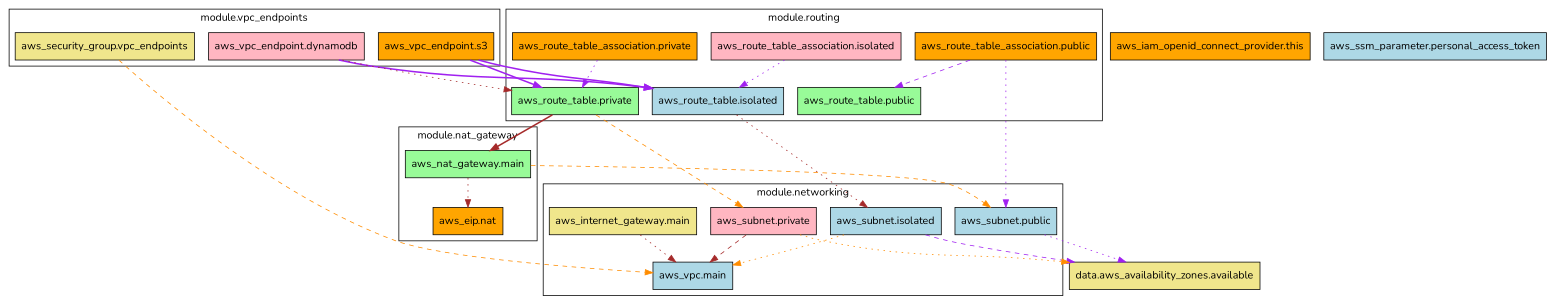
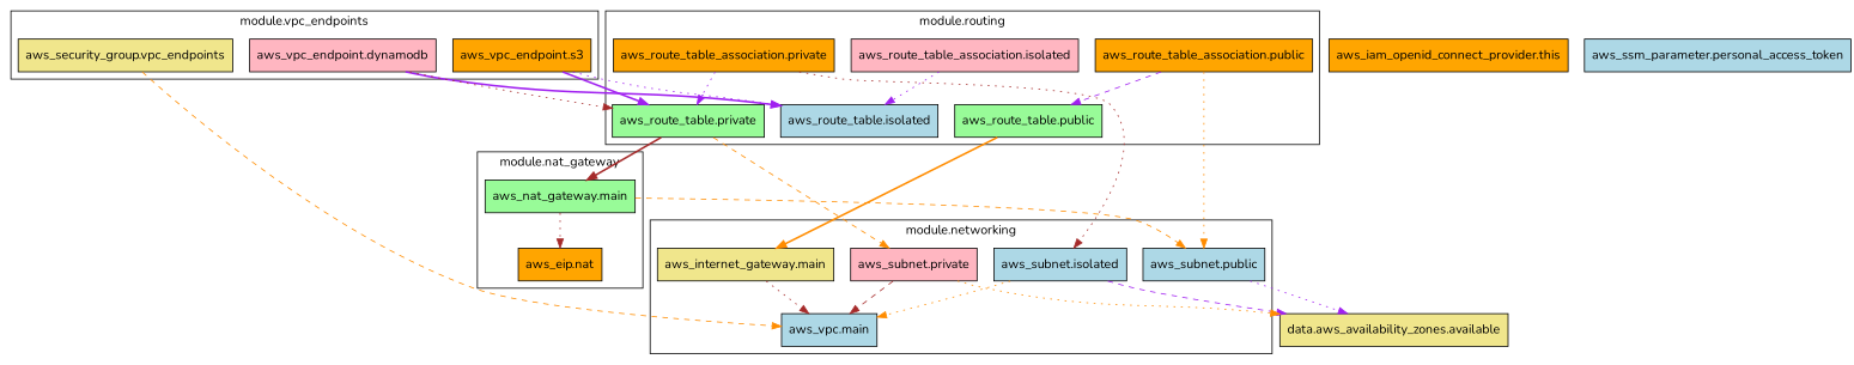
  digraph {
    fontname=Nunito
    rankdir=TB
    node [fillcolor=orange fontname=Nunito shape=rect style=filled]
    edge [color=purple fontname=Nunito style=dotted]
    n1 [label="aws_eip.nat"]
    n2 [fillcolor=palegreen label="aws_nat_gateway.main"]
    n3 [fillcolor=khaki label="aws_internet_gateway.main"]
    n4 [fillcolor=lightblue label="aws_subnet.isolated"]
    n5 [fillcolor=lightpink label="aws_subnet.private"]
    n6 [fillcolor=lightblue label="aws_subnet.public"]
    n7 [fillcolor=lightblue label="aws_vpc.main"]
    n8 [fillcolor=lightblue label="aws_route_table.isolated"]
    n9 [fillcolor=palegreen label="aws_route_table.private"]
    n10 [fillcolor=palegreen label="aws_route_table.public"]
    n11 [fillcolor=lightpink label="aws_route_table_association.isolated"]
    n12 [label="aws_route_table_association.private"]
    n13 [label="aws_route_table_association.public"]
    n14 [fillcolor=khaki label="aws_security_group.vpc_endpoints"]
    n15 [fillcolor=lightpink label="aws_vpc_endpoint.dynamodb"]
    n16 [label="aws_vpc_endpoint.s3"]
    n17 [fillcolor=khaki label="data.aws_availability_zones.available"]
    n18 [label="aws_iam_openid_connect_provider.this"]
    n19 [fillcolor=lightblue label="aws_ssm_parameter.personal_access_token"]
    subgraph cluster_1 {
      label="module.nat_gateway"
      n1
      n2
    }
    subgraph cluster_2 {
      label="module.networking"
      n3
      n4
      n5
      n6
      n7
    }
    subgraph cluster_3 {
      label="module.routing"
      n8
      n9
      n10
      n11
      n12
      n13
    }
    subgraph cluster_4 {
      label="module.vpc_endpoints"
      n14
      n15
      n16
    }
    n2 -> n1 [color=brown]
    n2 -> n6 [color=darkorange style=dashed]
    n3 -> n7 [color=brown]
    n4 -> n7 [color=darkorange]
    n4 -> n17 [style=dashed]
    n5 -> n7 [color=brown style=dashed]
    n5 -> n17 [color=darkorange]
    n6 -> n17
-   n8 -> n4 [color=brown]
+   n12 -> n4 [color=brown]
    n9 -> n2 [color=brown style=bold]
    n9 -> n5 [color=darkorange style=dashed]
+   n10 -> n3 [color=darkorange style=bold]
    n11 -> n8
    n12 -> n9
-   n13 -> n6
+   n13 -> n6 [color=darkorange]
    n13 -> n10 [style=dashed]
    n14 -> n7 [color=darkorange style=dashed]
    n15 -> n8 [style=bold]
    n15 -> n9 [color=brown]
-   n16 -> n8 [style=bold]
+   n16 -> n8
    n16 -> n9 [style=bold]
  }
